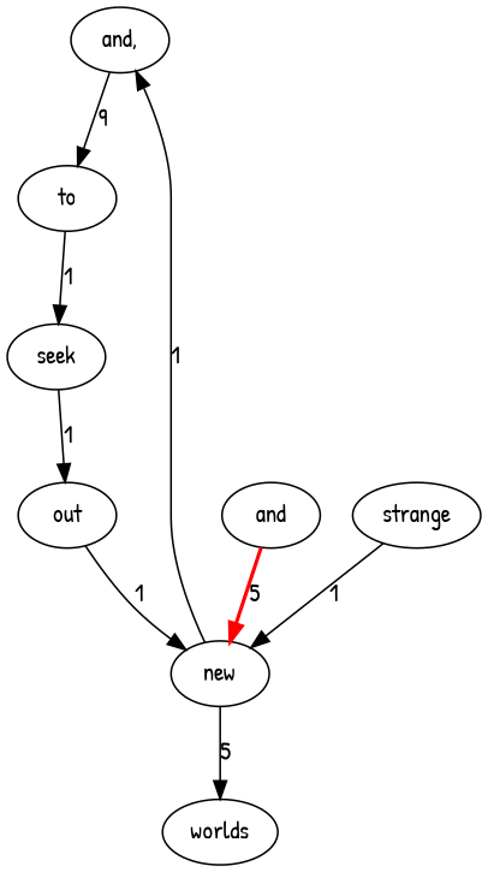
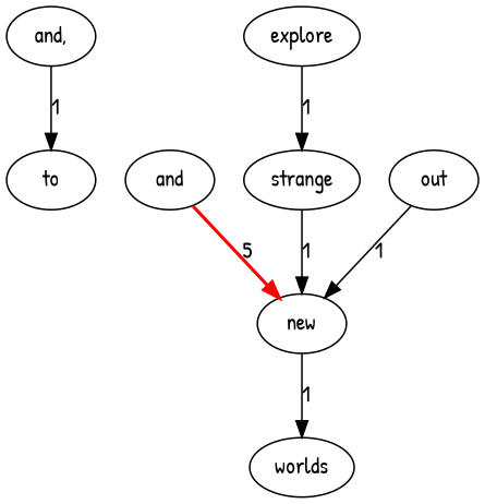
  digraph {
    fontname="Patrick Hand"
    node [fontname="Patrick Hand"]
    edge [fontname="Patrick Hand" weight=1]
    n1 [label="and,"]
    new
    n3 [label=worlds]
    to
-   seek
    and
+   explore
    strange
    out
-   n1 -> to [label=9]
-   new -> n1 [label=1]
-   new -> n3 [label=5]
-   to -> seek [label=1]
-   seek -> out [label=1]
+   n1 -> to [label=1]
+   new -> n3 [label=1]
    and -> new [color=red label=5 penwidth=2.0 weight=""]
+   explore -> strange [label=1]
    strange -> new [label=1]
    out -> new [label=1]
  }
